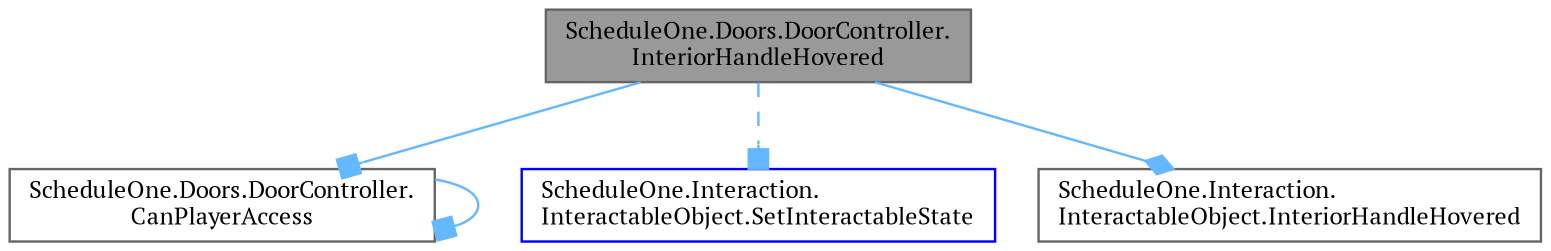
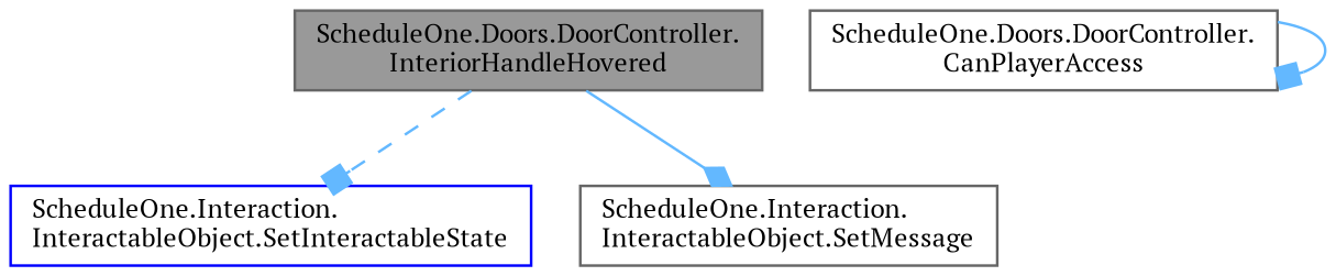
  digraph {
    fontname="PT Serif"
    rankdir=TB
    node [color=gray40 fillcolor=white fontname="PT Serif" fontsize=10 shape=box style=filled]
    edge [arrowhead=box color=steelblue1 fontname="PT Serif" fontsize=10 labelfontname=Helvetica labelfontsize=10 style=solid]
    n1 [fillcolor=grey60 fontcolor=black height=0.2 label="ScheduleOne.Doors.DoorController.\lInteriorHandleHovered" width=0.4]
    n2 [height=0.2 label="ScheduleOne.Doors.DoorController.\lCanPlayerAccess" width=0.4]
    n3 [color=blue height=0.2 label="ScheduleOne.Interaction.\lInteractableObject.SetInteractableState" width=0.4]
-   n4 [height=0.2 label="ScheduleOne.Interaction.\lInteractableObject.InteriorHandleHovered" width=0.4]
-   n1 -> n2
+   n4 [height=0.2 label="ScheduleOne.Interaction.\lInteractableObject.SetMessage" width=0.4]
    n1 -> n3 [style=dashed]
    n1 -> n4 [arrowhead=diamond]
    n2 -> n2
  }
